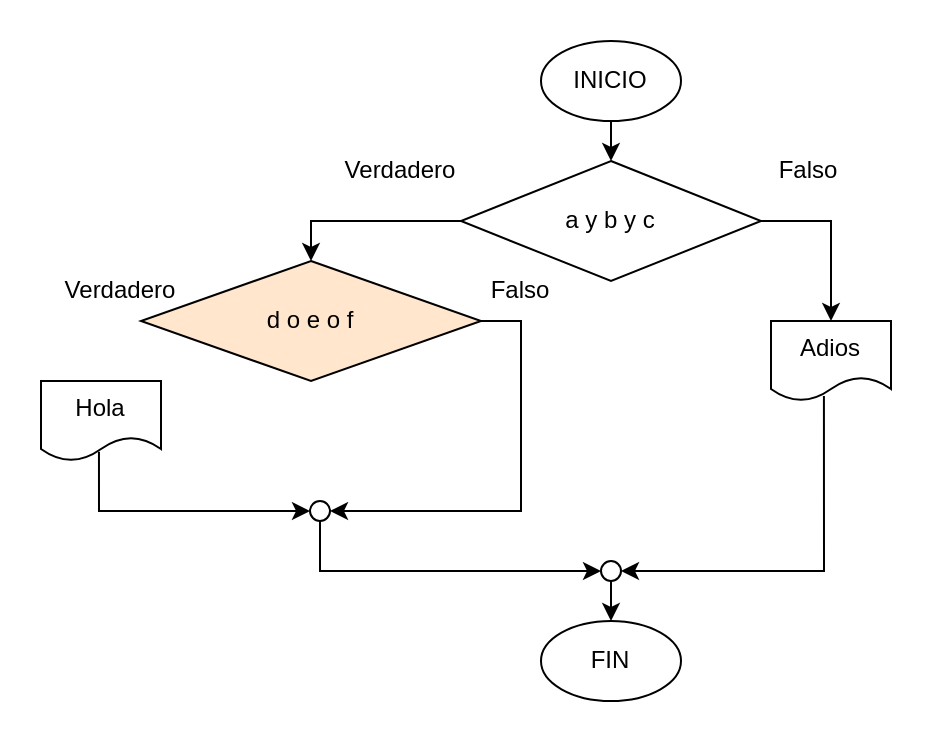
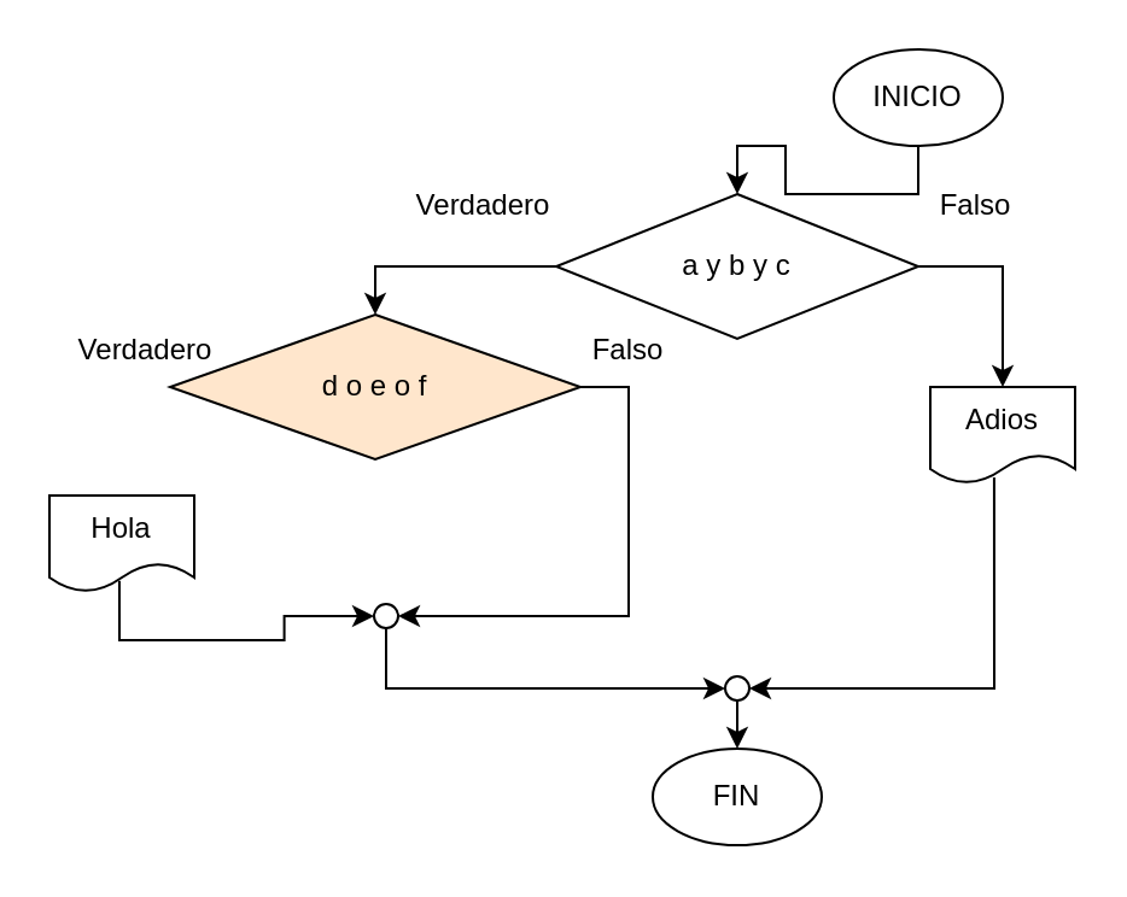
  <mxCell id="0" />
  <mxCell id="1" parent="0" />
  <mxCell id="2" style="edgeStyle=orthogonalEdgeStyle;rounded=0;orthogonalLoop=1;jettySize=auto;html=1;exitX=0.5;exitY=1;exitDx=0;exitDy=0;entryX=0.5;entryY=0;entryDx=0;entryDy=0;" parent="1" source="3" target="7" edge="1"><mxGeometry relative="1" as="geometry" /></mxCell>
- <mxCell id="3" value="INICIO" style="ellipse;whiteSpace=wrap;html=1;" parent="1" vertex="1"><mxGeometry x="270" y="20" width="70" height="40" as="geometry" /></mxCell>
+ <mxCell id="3" value="INICIO" style="ellipse;whiteSpace=wrap;html=1;" parent="1" vertex="1"><mxGeometry x="345" y="20" width="70" height="40" as="geometry" /></mxCell>
  <mxCell id="4" value="FIN" style="ellipse;whiteSpace=wrap;html=1;" parent="1" vertex="1"><mxGeometry x="270" y="310" width="70" height="40" as="geometry" /></mxCell>
  <mxCell id="5" style="edgeStyle=orthogonalEdgeStyle;rounded=0;orthogonalLoop=1;jettySize=auto;html=1;exitX=0;exitY=0.5;exitDx=0;exitDy=0;entryX=0.5;entryY=0;entryDx=0;entryDy=0;" parent="1" source="7" target="16" edge="1"><mxGeometry relative="1" as="geometry"><mxPoint x="200" y="105" as="targetPoint" /></mxGeometry></mxCell>
  <mxCell id="6" style="edgeStyle=orthogonalEdgeStyle;rounded=0;orthogonalLoop=1;jettySize=auto;html=1;exitX=1;exitY=0.5;exitDx=0;exitDy=0;entryX=0.5;entryY=0;entryDx=0;entryDy=0;" parent="1" source="7" target="8" edge="1"><mxGeometry relative="1" as="geometry" /></mxCell>
  <mxCell id="7" value="a y b y c" style="rhombus;whiteSpace=wrap;html=1;" parent="1" vertex="1"><mxGeometry x="230" y="80" width="150" height="60" as="geometry" /></mxCell>
  <mxCell id="8" value="Adios" style="shape=document;whiteSpace=wrap;html=1;boundedLbl=1;" parent="1" vertex="1"><mxGeometry x="385" y="160" width="60" height="40" as="geometry" /></mxCell>
  <mxCell id="9" style="edgeStyle=orthogonalEdgeStyle;rounded=0;orthogonalLoop=1;jettySize=auto;html=1;exitX=0;exitY=0.5;exitDx=0;exitDy=0;startArrow=classic;startFill=1;endArrow=none;endFill=0;entryX=0.5;entryY=1;entryDx=0;entryDy=0;" parent="1" source="12" target="19" edge="1"><mxGeometry relative="1" as="geometry"><mxPoint x="200" y="285" as="targetPoint" /></mxGeometry></mxCell>
  <mxCell id="10" style="edgeStyle=orthogonalEdgeStyle;rounded=0;orthogonalLoop=1;jettySize=auto;html=1;exitX=1;exitY=0.5;exitDx=0;exitDy=0;startArrow=classic;startFill=1;endArrow=none;endFill=0;entryX=0.441;entryY=0.939;entryDx=0;entryDy=0;entryPerimeter=0;" parent="1" source="12" target="8" edge="1"><mxGeometry relative="1" as="geometry"><mxPoint x="394" y="254.2" as="targetPoint" /></mxGeometry></mxCell>
  <mxCell id="11" style="edgeStyle=orthogonalEdgeStyle;rounded=0;orthogonalLoop=1;jettySize=auto;html=1;exitX=0.5;exitY=1;exitDx=0;exitDy=0;entryX=0.5;entryY=0;entryDx=0;entryDy=0;" parent="1" source="12" target="4" edge="1"><mxGeometry relative="1" as="geometry" /></mxCell>
  <mxCell id="12" value="" style="ellipse;whiteSpace=wrap;html=1;aspect=fixed;" parent="1" vertex="1"><mxGeometry x="300" y="280" width="10" height="10" as="geometry" /></mxCell>
  <mxCell id="13" value="Verdadero" style="text;html=1;strokeColor=none;fillColor=none;align=center;verticalAlign=middle;whiteSpace=wrap;rounded=0;" parent="1" vertex="1"><mxGeometry x="169.5" y="70" width="60" height="30" as="geometry" /></mxCell>
  <mxCell id="14" value="Falso" style="text;html=1;strokeColor=none;fillColor=none;align=center;verticalAlign=middle;whiteSpace=wrap;rounded=0;" parent="1" vertex="1"><mxGeometry x="373.5" y="70" width="60" height="30" as="geometry" /></mxCell>
  <mxCell id="15" style="edgeStyle=orthogonalEdgeStyle;rounded=0;orthogonalLoop=1;jettySize=auto;html=1;exitX=1;exitY=0.5;exitDx=0;exitDy=0;entryX=1;entryY=0.5;entryDx=0;entryDy=0;" parent="1" source="16" target="19" edge="1"><mxGeometry relative="1" as="geometry"><mxPoint x="260" y="190" as="targetPoint" /></mxGeometry></mxCell>
  <mxCell id="16" value="d o e o f" style="rhombus;whiteSpace=wrap;html=1;fillColor=#ffe6cc;" parent="1" vertex="1"><mxGeometry x="70" y="130" width="170" height="60" as="geometry" /></mxCell>
- <mxCell id="17" value="Hola" style="shape=document;whiteSpace=wrap;html=1;boundedLbl=1;" parent="1" vertex="1"><mxGeometry x="20" y="190" width="60" height="40" as="geometry" /></mxCell>
+ <mxCell id="17" value="Hola" style="shape=document;whiteSpace=wrap;html=1;boundedLbl=1;" parent="1" vertex="1"><mxGeometry x="20" y="205" width="60" height="40" as="geometry" /></mxCell>
  <mxCell id="18" style="edgeStyle=orthogonalEdgeStyle;rounded=0;orthogonalLoop=1;jettySize=auto;html=1;exitX=0;exitY=0.5;exitDx=0;exitDy=0;startArrow=classic;startFill=1;endArrow=none;endFill=0;entryX=0.483;entryY=0.883;entryDx=0;entryDy=0;entryPerimeter=0;" parent="1" source="19" target="17" edge="1"><mxGeometry relative="1" as="geometry"><mxPoint x="56" y="270" as="targetPoint" /></mxGeometry></mxCell>
  <mxCell id="19" value="" style="ellipse;whiteSpace=wrap;html=1;aspect=fixed;" parent="1" vertex="1"><mxGeometry x="154.5" y="250" width="10" height="10" as="geometry" /></mxCell>
  <mxCell id="20" value="Verdadero" style="text;html=1;strokeColor=none;fillColor=none;align=center;verticalAlign=middle;whiteSpace=wrap;rounded=0;" parent="1" vertex="1"><mxGeometry x="30" y="130" width="60" height="30" as="geometry" /></mxCell>
  <mxCell id="21" value="Falso" style="text;html=1;strokeColor=none;fillColor=none;align=center;verticalAlign=middle;whiteSpace=wrap;rounded=0;" parent="1" vertex="1"><mxGeometry x="229.5" y="130" width="60" height="30" as="geometry" /></mxCell>
